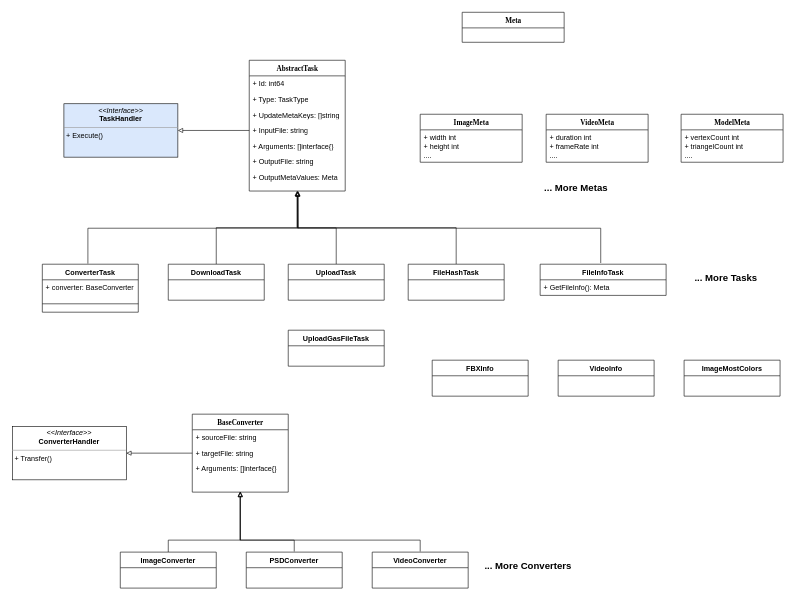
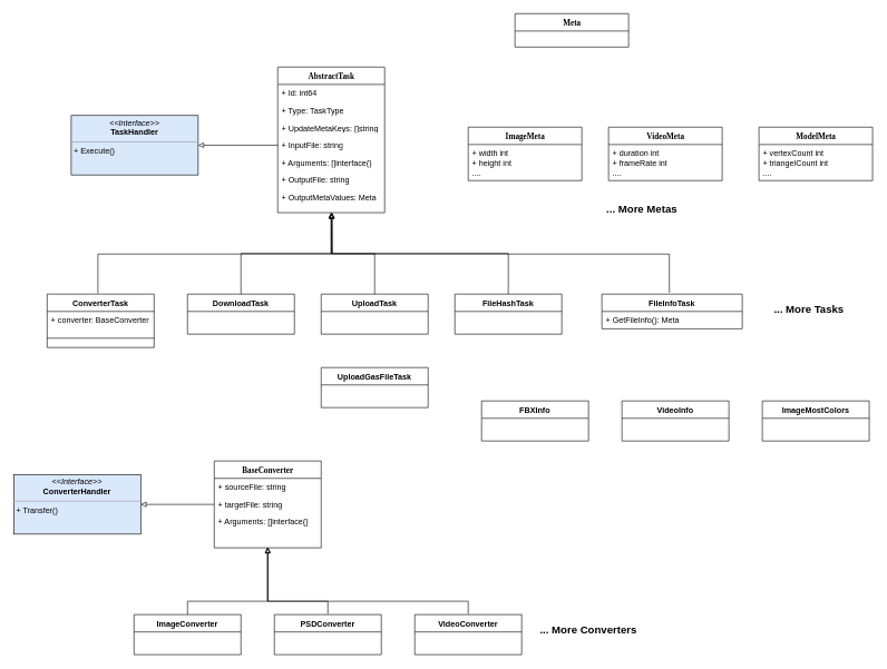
  <mxCell id="0" />
  <mxCell id="1" parent="0" />
  <mxCell id="2" value="AbstractTask" style="swimlane;html=1;fontStyle=1;align=center;verticalAlign=top;childLayout=stackLayout;horizontal=1;startSize=26;horizontalStack=0;resizeParent=1;resizeLast=0;collapsible=1;marginBottom=0;swimlaneFillColor=#ffffff;rounded=0;shadow=0;comic=0;labelBackgroundColor=none;strokeWidth=1;fillColor=none;fontFamily=Verdana;fontSize=12" parent="1" vertex="1"><mxGeometry x="415" y="100" width="160" height="218" as="geometry" /></mxCell>
  <mxCell id="3" value="+ Id: int64" style="text;html=1;strokeColor=none;fillColor=none;align=left;verticalAlign=top;spacingLeft=4;spacingRight=4;whiteSpace=wrap;overflow=hidden;rotatable=0;points=[[0,0.5],[1,0.5]];portConstraint=eastwest;" parent="2" vertex="1"><mxGeometry y="26" width="160" height="26" as="geometry" /></mxCell>
  <mxCell id="4" value="+ Type: TaskType" style="text;html=1;strokeColor=none;fillColor=none;align=left;verticalAlign=top;spacingLeft=4;spacingRight=4;whiteSpace=wrap;overflow=hidden;rotatable=0;points=[[0,0.5],[1,0.5]];portConstraint=eastwest;" parent="2" vertex="1"><mxGeometry y="52" width="160" height="26" as="geometry" /></mxCell>
  <mxCell id="5" value="+ UpdateMetaKeys: []string" style="text;html=1;strokeColor=none;fillColor=none;align=left;verticalAlign=top;spacingLeft=4;spacingRight=4;whiteSpace=wrap;overflow=hidden;rotatable=0;points=[[0,0.5],[1,0.5]];portConstraint=eastwest;" parent="2" vertex="1"><mxGeometry y="78" width="160" height="26" as="geometry" /></mxCell>
  <mxCell id="6" value="+ InputFile: string" style="text;html=1;strokeColor=none;fillColor=none;align=left;verticalAlign=top;spacingLeft=4;spacingRight=4;whiteSpace=wrap;overflow=hidden;rotatable=0;points=[[0,0.5],[1,0.5]];portConstraint=eastwest;" parent="2" vertex="1"><mxGeometry y="104" width="160" height="26" as="geometry" /></mxCell>
  <mxCell id="7" value="+ Arguments: []interface{}" style="text;html=1;strokeColor=none;fillColor=none;align=left;verticalAlign=top;spacingLeft=4;spacingRight=4;whiteSpace=wrap;overflow=hidden;rotatable=0;points=[[0,0.5],[1,0.5]];portConstraint=eastwest;" parent="2" vertex="1"><mxGeometry y="130" width="160" height="26" as="geometry" /></mxCell>
  <mxCell id="8" value="+ OutputFile: string" style="text;html=1;strokeColor=none;fillColor=none;align=left;verticalAlign=top;spacingLeft=4;spacingRight=4;whiteSpace=wrap;overflow=hidden;rotatable=0;points=[[0,0.5],[1,0.5]];portConstraint=eastwest;" parent="2" vertex="1"><mxGeometry y="156" width="160" height="26" as="geometry" /></mxCell>
  <mxCell id="9" value="+ OutputMetaValues: Meta" style="text;html=1;strokeColor=none;fillColor=none;align=left;verticalAlign=top;spacingLeft=4;spacingRight=4;whiteSpace=wrap;overflow=hidden;rotatable=0;points=[[0,0.5],[1,0.5]];portConstraint=eastwest;" parent="2" vertex="1"><mxGeometry y="182" width="160" height="26" as="geometry" /></mxCell>
  <mxCell id="10" value="&lt;p style=&quot;margin: 0px ; margin-top: 4px ; text-align: center&quot;&gt;&lt;i&gt;&amp;lt;&amp;lt;Interface&amp;gt;&amp;gt;&lt;/i&gt;&lt;br&gt;&lt;b&gt;TaskHandler&lt;/b&gt;&lt;/p&gt;&lt;hr size=&quot;1&quot;&gt;&lt;p style=&quot;margin: 0px ; margin-left: 4px&quot;&gt;+ Execute()&lt;/p&gt;" style="verticalAlign=top;align=left;overflow=fill;fontSize=12;fontFamily=Helvetica;html=1;fillColor=#dae8fc;" vertex="1" parent="1"><mxGeometry x="106" y="172.5" width="190" height="89" as="geometry" /></mxCell>
  <mxCell id="11" style="edgeStyle=orthogonalEdgeStyle;rounded=0;orthogonalLoop=1;jettySize=auto;html=1;exitX=0.5;exitY=0;exitDx=0;exitDy=0;entryX=0.5;entryY=1;entryDx=0;entryDy=0;fontSize=12;endArrow=block;endFill=0;" edge="1" parent="1" source="12" target="2"><mxGeometry relative="1" as="geometry" /></mxCell>
  <mxCell id="12" value="DownloadTask" style="swimlane;fontStyle=1;align=center;verticalAlign=top;childLayout=stackLayout;horizontal=1;startSize=26;horizontalStack=0;resizeParent=1;resizeParentMax=0;resizeLast=0;collapsible=1;marginBottom=0;" vertex="1" parent="1"><mxGeometry x="280" y="440" width="160" height="60" as="geometry" /></mxCell>
  <mxCell id="13" style="edgeStyle=orthogonalEdgeStyle;rounded=0;orthogonalLoop=1;jettySize=auto;html=1;fontSize=12;endArrow=block;endFill=0;" edge="1" parent="1" source="14"><mxGeometry relative="1" as="geometry"><mxPoint x="496" y="318" as="targetPoint" /><mxPoint x="556" y="438" as="sourcePoint" /></mxGeometry></mxCell>
  <mxCell id="14" value="UploadTask" style="swimlane;fontStyle=1;align=center;verticalAlign=top;childLayout=stackLayout;horizontal=1;startSize=26;horizontalStack=0;resizeParent=1;resizeParentMax=0;resizeLast=0;collapsible=1;marginBottom=0;" vertex="1" parent="1"><mxGeometry x="480" y="440" width="160" height="60" as="geometry" /></mxCell>
  <mxCell id="15" style="edgeStyle=orthogonalEdgeStyle;rounded=0;orthogonalLoop=1;jettySize=auto;html=1;exitX=0.5;exitY=0;exitDx=0;exitDy=0;entryX=0.5;entryY=1;entryDx=0;entryDy=0;fontSize=12;endArrow=block;endFill=0;" edge="1" parent="1" source="16" target="2"><mxGeometry relative="1" as="geometry" /></mxCell>
  <mxCell id="16" value="FileHashTask" style="swimlane;fontStyle=1;align=center;verticalAlign=top;childLayout=stackLayout;horizontal=1;startSize=26;horizontalStack=0;resizeParent=1;resizeParentMax=0;resizeLast=0;collapsible=1;marginBottom=0;" vertex="1" parent="1"><mxGeometry x="680" y="440" width="160" height="60" as="geometry" /></mxCell>
  <mxCell id="17" style="edgeStyle=orthogonalEdgeStyle;rounded=0;orthogonalLoop=1;jettySize=auto;html=1;exitX=0.5;exitY=0;exitDx=0;exitDy=0;fontSize=12;endArrow=block;endFill=0;" edge="1" parent="1"><mxGeometry relative="1" as="geometry"><mxPoint x="496" y="319" as="targetPoint" /><mxPoint x="146" y="439" as="sourcePoint" /><Array as="points"><mxPoint x="146" y="380" /><mxPoint x="496" y="380" /></Array></mxGeometry></mxCell>
  <mxCell id="18" value="ConverterTask" style="swimlane;fontStyle=1;align=center;verticalAlign=top;childLayout=stackLayout;horizontal=1;startSize=26;horizontalStack=0;resizeParent=1;resizeParentMax=0;resizeLast=0;collapsible=1;marginBottom=0;" vertex="1" parent="1"><mxGeometry x="70" y="440" width="160" height="80" as="geometry" /></mxCell>
  <mxCell id="19" value="+ converter: BaseConverter" style="text;strokeColor=none;fillColor=none;align=left;verticalAlign=top;spacingLeft=4;spacingRight=4;overflow=hidden;rotatable=0;points=[[0,0.5],[1,0.5]];portConstraint=eastwest;" vertex="1" parent="18"><mxGeometry y="26" width="160" height="26" as="geometry" /></mxCell>
  <mxCell id="20" value="" style="line;strokeWidth=1;fillColor=none;align=left;verticalAlign=middle;spacingTop=-1;spacingLeft=3;spacingRight=3;rotatable=0;labelPosition=right;points=[];portConstraint=eastwest;" vertex="1" parent="18"><mxGeometry y="52" width="160" height="28" as="geometry" /></mxCell>
  <mxCell id="21" value="&lt;font style=&quot;font-size: 16px&quot;&gt;&lt;b&gt;... More Tasks&lt;/b&gt;&lt;/font&gt;" style="text;html=1;strokeColor=none;fillColor=none;align=center;verticalAlign=middle;whiteSpace=wrap;rounded=0;" vertex="1" parent="1"><mxGeometry x="1140" y="450" width="140" height="24" as="geometry" /></mxCell>
  <mxCell id="22" value="UploadGasFileTask" style="swimlane;fontStyle=1;align=center;verticalAlign=top;childLayout=stackLayout;horizontal=1;startSize=26;horizontalStack=0;resizeParent=1;resizeParentMax=0;resizeLast=0;collapsible=1;marginBottom=0;" vertex="1" parent="1"><mxGeometry x="480" y="550" width="160" height="60" as="geometry" /></mxCell>
- <mxCell id="23" value="&lt;p style=&quot;margin: 0px ; margin-top: 4px ; text-align: center&quot;&gt;&lt;i&gt;&amp;lt;&amp;lt;Interface&amp;gt;&amp;gt;&lt;/i&gt;&lt;br&gt;&lt;b&gt;ConverterHandler&lt;/b&gt;&lt;/p&gt;&lt;hr size=&quot;1&quot;&gt;&lt;p style=&quot;margin: 0px ; margin-left: 4px&quot;&gt;+ Transfer()&lt;/p&gt;" style="verticalAlign=top;align=left;overflow=fill;fontSize=12;fontFamily=Helvetica;html=1;" vertex="1" parent="1"><mxGeometry x="20" y="710.5" width="190" height="89" as="geometry" /></mxCell>
+ <mxCell id="23" value="&lt;p style=&quot;margin: 0px ; margin-top: 4px ; text-align: center&quot;&gt;&lt;i&gt;&amp;lt;&amp;lt;Interface&amp;gt;&amp;gt;&lt;/i&gt;&lt;br&gt;&lt;b&gt;ConverterHandler&lt;/b&gt;&lt;/p&gt;&lt;hr size=&quot;1&quot;&gt;&lt;p style=&quot;margin: 0px ; margin-left: 4px&quot;&gt;+ Transfer()&lt;/p&gt;" style="verticalAlign=top;align=left;overflow=fill;fontSize=12;fontFamily=Helvetica;html=1;fillColor=#dae8fc;" vertex="1" parent="1"><mxGeometry x="20" y="710.5" width="190" height="89" as="geometry" /></mxCell>
  <mxCell id="24" value="BaseConverter" style="swimlane;html=1;fontStyle=1;align=center;verticalAlign=top;childLayout=stackLayout;horizontal=1;startSize=26;horizontalStack=0;resizeParent=1;resizeLast=0;collapsible=1;marginBottom=0;swimlaneFillColor=#ffffff;rounded=0;shadow=0;comic=0;labelBackgroundColor=none;strokeWidth=1;fillColor=none;fontFamily=Verdana;fontSize=12" vertex="1" parent="1"><mxGeometry x="320" y="690" width="160" height="130" as="geometry" /></mxCell>
  <mxCell id="25" value="+ sourceFile: string" style="text;html=1;strokeColor=none;fillColor=none;align=left;verticalAlign=top;spacingLeft=4;spacingRight=4;whiteSpace=wrap;overflow=hidden;rotatable=0;points=[[0,0.5],[1,0.5]];portConstraint=eastwest;" vertex="1" parent="24"><mxGeometry y="26" width="160" height="26" as="geometry" /></mxCell>
  <mxCell id="26" value="+ targetFile: string" style="text;html=1;strokeColor=none;fillColor=none;align=left;verticalAlign=top;spacingLeft=4;spacingRight=4;whiteSpace=wrap;overflow=hidden;rotatable=0;points=[[0,0.5],[1,0.5]];portConstraint=eastwest;" vertex="1" parent="24"><mxGeometry y="52" width="160" height="26" as="geometry" /></mxCell>
  <mxCell id="27" value="+ Arguments: []interface{}" style="text;html=1;strokeColor=none;fillColor=none;align=left;verticalAlign=top;spacingLeft=4;spacingRight=4;whiteSpace=wrap;overflow=hidden;rotatable=0;points=[[0,0.5],[1,0.5]];portConstraint=eastwest;" vertex="1" parent="24"><mxGeometry y="78" width="160" height="26" as="geometry" /></mxCell>
  <mxCell id="28" style="edgeStyle=orthogonalEdgeStyle;rounded=0;orthogonalLoop=1;jettySize=auto;html=1;exitX=0.5;exitY=0;exitDx=0;exitDy=0;fontSize=12;endArrow=block;endFill=0;" edge="1" parent="1"><mxGeometry relative="1" as="geometry"><mxPoint x="496" y="318" as="targetPoint" /><mxPoint x="1001" y="438" as="sourcePoint" /><Array as="points"><mxPoint x="1001" y="380" /><mxPoint x="496" y="380" /></Array></mxGeometry></mxCell>
  <mxCell id="29" value="FileInfoTask" style="swimlane;fontStyle=1;align=center;verticalAlign=top;childLayout=stackLayout;horizontal=1;startSize=26;horizontalStack=0;resizeParent=1;resizeParentMax=0;resizeLast=0;collapsible=1;marginBottom=0;" vertex="1" parent="1"><mxGeometry x="900" y="440" width="210" height="52" as="geometry" /></mxCell>
  <mxCell id="30" value="+ GetFileInfo(): Meta" style="text;strokeColor=none;fillColor=none;align=left;verticalAlign=top;spacingLeft=4;spacingRight=4;overflow=hidden;rotatable=0;points=[[0,0.5],[1,0.5]];portConstraint=eastwest;fontSize=12;" vertex="1" parent="29"><mxGeometry y="26" width="210" height="26" as="geometry" /></mxCell>
  <mxCell id="31" value="FBXInfo" style="swimlane;fontStyle=1;align=center;verticalAlign=top;childLayout=stackLayout;horizontal=1;startSize=26;horizontalStack=0;resizeParent=1;resizeParentMax=0;resizeLast=0;collapsible=1;marginBottom=0;" vertex="1" parent="1"><mxGeometry x="720" y="600" width="160" height="60" as="geometry" /></mxCell>
  <mxCell id="32" value="VideoInfo" style="swimlane;fontStyle=1;align=center;verticalAlign=top;childLayout=stackLayout;horizontal=1;startSize=26;horizontalStack=0;resizeParent=1;resizeParentMax=0;resizeLast=0;collapsible=1;marginBottom=0;" vertex="1" parent="1"><mxGeometry x="930" y="600" width="160" height="60" as="geometry" /></mxCell>
  <mxCell id="33" value="ImageMostColors" style="swimlane;fontStyle=1;align=center;verticalAlign=top;childLayout=stackLayout;horizontal=1;startSize=26;horizontalStack=0;resizeParent=1;resizeParentMax=0;resizeLast=0;collapsible=1;marginBottom=0;" vertex="1" parent="1"><mxGeometry x="1140" y="600" width="160" height="60" as="geometry" /></mxCell>
  <mxCell id="34" value="Meta" style="swimlane;html=1;fontStyle=1;align=center;verticalAlign=top;childLayout=stackLayout;horizontal=1;startSize=26;horizontalStack=0;resizeParent=1;resizeLast=0;collapsible=1;marginBottom=0;swimlaneFillColor=#ffffff;rounded=0;shadow=0;comic=0;labelBackgroundColor=none;strokeWidth=1;fillColor=none;fontFamily=Verdana;fontSize=12" vertex="1" parent="1"><mxGeometry x="770" y="20" width="170" height="50" as="geometry" /></mxCell>
  <mxCell id="35" value="ImageMeta" style="swimlane;html=1;fontStyle=1;align=center;verticalAlign=top;childLayout=stackLayout;horizontal=1;startSize=26;horizontalStack=0;resizeParent=1;resizeLast=0;collapsible=1;marginBottom=0;swimlaneFillColor=#ffffff;rounded=0;shadow=0;comic=0;labelBackgroundColor=none;strokeWidth=1;fillColor=none;fontFamily=Verdana;fontSize=12" vertex="1" parent="1"><mxGeometry x="700" y="190" width="170" height="80" as="geometry" /></mxCell>
  <mxCell id="36" value="+ width int&lt;br&gt;+ height int&lt;br&gt;...." style="text;html=1;strokeColor=none;fillColor=none;align=left;verticalAlign=top;spacingLeft=4;spacingRight=4;whiteSpace=wrap;overflow=hidden;rotatable=0;points=[[0,0.5],[1,0.5]];portConstraint=eastwest;" vertex="1" parent="35"><mxGeometry y="26" width="170" height="54" as="geometry" /></mxCell>
  <mxCell id="37" value="VideoMeta" style="swimlane;html=1;fontStyle=1;align=center;verticalAlign=top;childLayout=stackLayout;horizontal=1;startSize=26;horizontalStack=0;resizeParent=1;resizeLast=0;collapsible=1;marginBottom=0;swimlaneFillColor=#ffffff;rounded=0;shadow=0;comic=0;labelBackgroundColor=none;strokeWidth=1;fillColor=none;fontFamily=Verdana;fontSize=12" vertex="1" parent="1"><mxGeometry x="910" y="190" width="170" height="80" as="geometry" /></mxCell>
  <mxCell id="38" value="+ duration int&lt;br&gt;+ frameRate int&lt;br&gt;...." style="text;html=1;strokeColor=none;fillColor=none;align=left;verticalAlign=top;spacingLeft=4;spacingRight=4;whiteSpace=wrap;overflow=hidden;rotatable=0;points=[[0,0.5],[1,0.5]];portConstraint=eastwest;" vertex="1" parent="37"><mxGeometry y="26" width="170" height="54" as="geometry" /></mxCell>
  <mxCell id="39" value="ModelMeta" style="swimlane;html=1;fontStyle=1;align=center;verticalAlign=top;childLayout=stackLayout;horizontal=1;startSize=26;horizontalStack=0;resizeParent=1;resizeLast=0;collapsible=1;marginBottom=0;swimlaneFillColor=#ffffff;rounded=0;shadow=0;comic=0;labelBackgroundColor=none;strokeWidth=1;fillColor=none;fontFamily=Verdana;fontSize=12" vertex="1" parent="1"><mxGeometry x="1135" y="190" width="170" height="80" as="geometry" /></mxCell>
  <mxCell id="40" value="+ vertexCount int&lt;br&gt;+ triangelCount int&lt;br&gt;...." style="text;html=1;strokeColor=none;fillColor=none;align=left;verticalAlign=top;spacingLeft=4;spacingRight=4;whiteSpace=wrap;overflow=hidden;rotatable=0;points=[[0,0.5],[1,0.5]];portConstraint=eastwest;" vertex="1" parent="39"><mxGeometry y="26" width="170" height="54" as="geometry" /></mxCell>
  <mxCell id="41" style="edgeStyle=orthogonalEdgeStyle;rounded=0;orthogonalLoop=1;jettySize=auto;html=1;exitX=0.5;exitY=0;exitDx=0;exitDy=0;fontSize=12;endArrow=block;endFill=0;" edge="1" parent="1"><mxGeometry relative="1" as="geometry"><mxPoint x="280" y="921" as="sourcePoint" /><mxPoint x="400" y="820" as="targetPoint" /><Array as="points"><mxPoint x="280" y="900" /><mxPoint x="400" y="900" /></Array></mxGeometry></mxCell>
  <mxCell id="42" value="ImageConverter" style="swimlane;fontStyle=1;align=center;verticalAlign=top;childLayout=stackLayout;horizontal=1;startSize=26;horizontalStack=0;resizeParent=1;resizeParentMax=0;resizeLast=0;collapsible=1;marginBottom=0;" vertex="1" parent="1"><mxGeometry x="200" y="920" width="160" height="60" as="geometry" /></mxCell>
  <mxCell id="43" style="edgeStyle=orthogonalEdgeStyle;rounded=0;orthogonalLoop=1;jettySize=auto;html=1;exitX=0.5;exitY=0;exitDx=0;exitDy=0;fontSize=12;endArrow=block;endFill=0;" edge="1" parent="1"><mxGeometry relative="1" as="geometry"><mxPoint x="400" y="819" as="targetPoint" /><mxPoint x="490" y="919" as="sourcePoint" /><Array as="points"><mxPoint x="490" y="900" /><mxPoint x="400" y="900" /></Array></mxGeometry></mxCell>
  <mxCell id="44" value="PSDConverter" style="swimlane;fontStyle=1;align=center;verticalAlign=top;childLayout=stackLayout;horizontal=1;startSize=26;horizontalStack=0;resizeParent=1;resizeParentMax=0;resizeLast=0;collapsible=1;marginBottom=0;" vertex="1" parent="1"><mxGeometry x="410" y="920" width="160" height="60" as="geometry" /></mxCell>
  <mxCell id="45" style="edgeStyle=orthogonalEdgeStyle;rounded=0;orthogonalLoop=1;jettySize=auto;html=1;exitX=0.5;exitY=0;exitDx=0;exitDy=0;fontSize=12;endArrow=block;endFill=0;" edge="1" parent="1"><mxGeometry relative="1" as="geometry"><mxPoint x="400" y="819" as="targetPoint" /><mxPoint x="700" y="919" as="sourcePoint" /><Array as="points"><mxPoint x="700" y="900" /><mxPoint x="400" y="900" /></Array></mxGeometry></mxCell>
  <mxCell id="46" value="VideoConverter" style="swimlane;fontStyle=1;align=center;verticalAlign=top;childLayout=stackLayout;horizontal=1;startSize=26;horizontalStack=0;resizeParent=1;resizeParentMax=0;resizeLast=0;collapsible=1;marginBottom=0;" vertex="1" parent="1"><mxGeometry x="620" y="920" width="160" height="60" as="geometry" /></mxCell>
  <mxCell id="47" value="&lt;font style=&quot;font-size: 16px&quot;&gt;&lt;b&gt;... More Metas&lt;/b&gt;&lt;/font&gt;" style="text;html=1;strokeColor=none;fillColor=none;align=center;verticalAlign=middle;whiteSpace=wrap;rounded=0;" vertex="1" parent="1"><mxGeometry x="890" y="300" width="140" height="24" as="geometry" /></mxCell>
  <mxCell id="48" value="&lt;font style=&quot;font-size: 16px&quot;&gt;&lt;b&gt;... More Converters&lt;/b&gt;&lt;/font&gt;" style="text;html=1;strokeColor=none;fillColor=none;align=center;verticalAlign=middle;whiteSpace=wrap;rounded=0;" vertex="1" parent="1"><mxGeometry x="790" y="930" width="180" height="24" as="geometry" /></mxCell>
  <mxCell id="49" style="edgeStyle=orthogonalEdgeStyle;rounded=0;orthogonalLoop=1;jettySize=auto;html=1;exitX=0;exitY=0.5;exitDx=0;exitDy=0;entryX=1;entryY=0.5;entryDx=0;entryDy=0;fontSize=12;endArrow=block;endFill=0;" edge="1" parent="1" source="6" target="10"><mxGeometry relative="1" as="geometry" /></mxCell>
  <mxCell id="50" style="edgeStyle=orthogonalEdgeStyle;rounded=0;orthogonalLoop=1;jettySize=auto;html=1;exitX=0;exitY=0.5;exitDx=0;exitDy=0;entryX=1;entryY=0.5;entryDx=0;entryDy=0;fontSize=12;endArrow=block;endFill=0;" edge="1" parent="1" source="26" target="23"><mxGeometry relative="1" as="geometry"><mxPoint x="320" y="781" as="sourcePoint" /></mxGeometry></mxCell>
